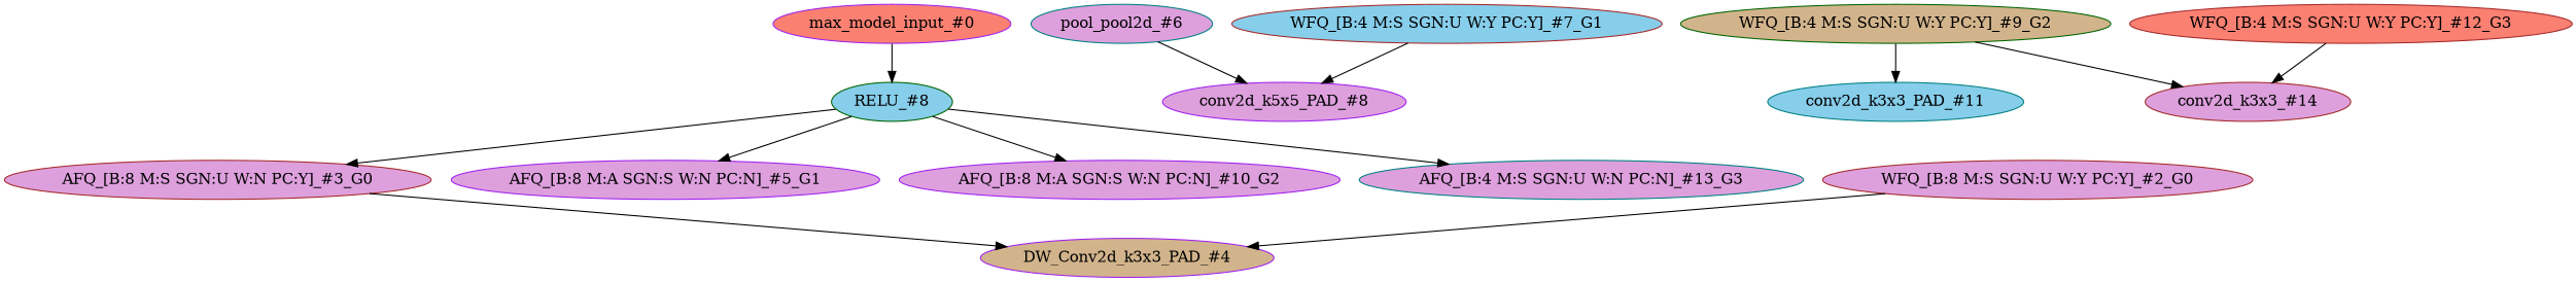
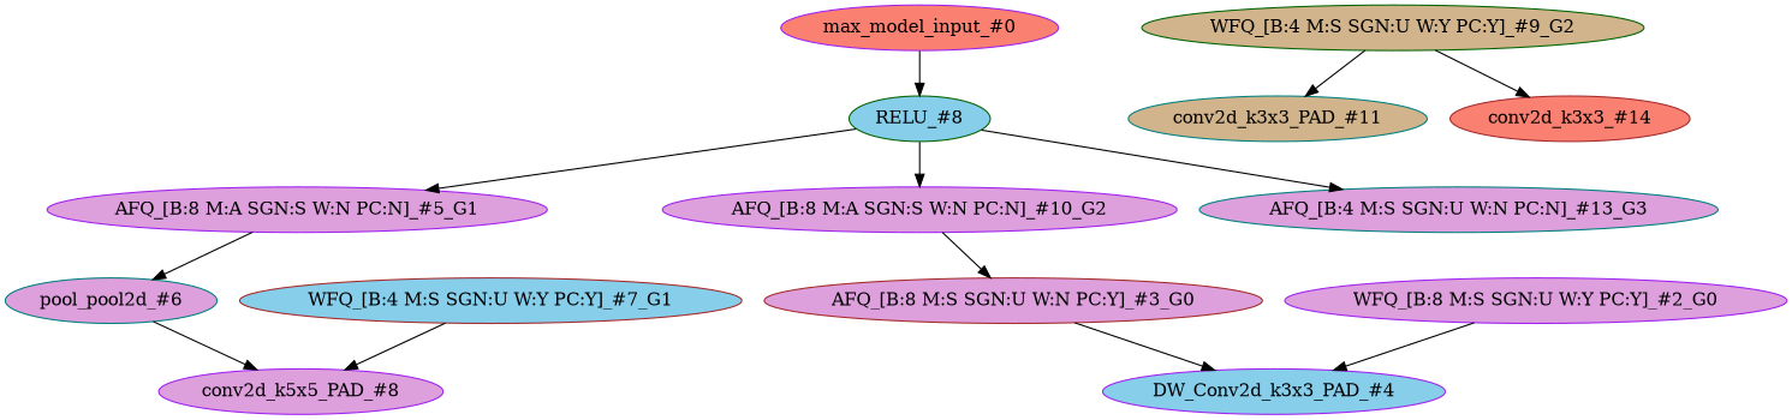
  strict digraph {
    node [color=purple fillcolor=plum style=filled type=symmetric_quantize]
    n1 [fillcolor=salmon label="max_model_input_#0" type=nncf_model_input]
    n2 [color=darkgreen fillcolor=skyblue label="RELU_#8" scope="MultiBranchesModel/ReLU" type=RELU]
    n3 [color=brown label="AFQ_[B:8 M:S SGN:U W:N PC:Y]_#3_G0" scope="MultiBranchesModel/NNCFConv2d[conv_a]/SymmetricQuantizer"]
    n4 [label="AFQ_[B:8 M:A SGN:S W:N PC:N]_#5_G1" scope="MultiBranchesModel/MaxPool2d[max_pool_b]/AsymmetricQuantizer" type=asymmetric_quantize]
    n5 [label="AFQ_[B:8 M:A SGN:S W:N PC:N]_#10_G2" scope="MultiBranchesModel/NNCFConv2d[conv_c]/AsymmetricQuantizer" type=asymmetric_quantize]
    n6 [color=teal label="AFQ_[B:4 M:S SGN:U W:N PC:N]_#13_G3" scope="MultiBranchesModel/NNCFConv2d[conv_d]/SymmetricQuantizer"]
-   n7 [fillcolor=tan label="DW_Conv2d_k3x3_PAD_#4" scope="MultiBranchesModel/NNCFConv2d[conv_a]" type=conv2d]
+   n7 [fillcolor=skyblue label="DW_Conv2d_k3x3_PAD_#4" scope="MultiBranchesModel/NNCFConv2d[conv_a]" type=conv2d]
    n8 [color=teal label="pool_pool2d_#6" scope="MultiBranchesModel/MaxPool2d[max_pool_b]" type=max_pool2d]
-   n9 [color=brown label="WFQ_[B:8 M:S SGN:U W:Y PC:Y]_#2_G0" scope="MultiBranchesModel/NNCFConv2d[conv_a]/ModuleDict[pre_ops]/UpdateWeight[0]/SymmetricQuantizer[op]"]
+   n9 [label="WFQ_[B:8 M:S SGN:U W:Y PC:Y]_#2_G0" scope="MultiBranchesModel/NNCFConv2d[conv_a]/ModuleDict[pre_ops]/UpdateWeight[0]/SymmetricQuantizer[op]"]
    n10 [label="conv2d_k5x5_PAD_#8" scope="MultiBranchesModel/NNCFConv2d[conv_b]" type=conv2d]
    n11 [color=brown fillcolor=skyblue label="WFQ_[B:4 M:S SGN:U W:Y PC:Y]_#7_G1" scope="MultiBranchesModel/NNCFConv2d[conv_b]/ModuleDict[pre_ops]/UpdateWeight[0]/SymmetricQuantizer[op]"]
    n12 [color=darkgreen fillcolor=tan label="WFQ_[B:4 M:S SGN:U W:Y PC:Y]_#9_G2" scope="MultiBranchesModel/NNCFConv2d[conv_c]/ModuleDict[pre_ops]/UpdateWeight[0]/SymmetricQuantizer[op]"]
-   n13 [color=teal fillcolor=skyblue label="conv2d_k3x3_PAD_#11" scope="MultiBranchesModel/NNCFConv2d[conv_c]" type=conv2d]
-   n14 [color=brown label="conv2d_k3x3_#14" scope="MultiBranchesModel/NNCFConv2d[conv_d]" type=conv2d]
-   n15 [color=brown fillcolor=salmon label="WFQ_[B:4 M:S SGN:U W:Y PC:Y]_#12_G3" scope="MultiBranchesModel/NNCFConv2d[conv_d]/ModuleDict[pre_ops]/UpdateWeight[0]/SymmetricQuantizer[op]"]
+   n13 [color=teal fillcolor=tan label="conv2d_k3x3_PAD_#11" scope="MultiBranchesModel/NNCFConv2d[conv_c]" type=conv2d]
+   n14 [color=brown fillcolor=salmon label="conv2d_k3x3_#14" scope="MultiBranchesModel/NNCFConv2d[conv_d]" type=conv2d]
    n1 -> n2
-   n2 -> n3
+   n5 -> n3
    n2 -> n4
    n2 -> n5
    n2 -> n6
    n3 -> n7
+   n4 -> n8
    n8 -> n10
    n9 -> n7
    n11 -> n10
    n12 -> n13
    n12 -> n14
-   n15 -> n14
  }
